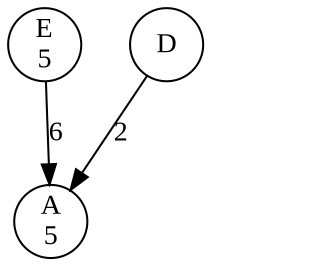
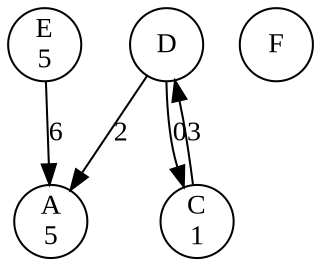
  digraph {
    fontname="Liberation Serif"
    node [fixedsize=true fontname="Liberation Serif" shape=circle]
    edge [fontname="Liberation Serif"]
    n1 [label="A\n5" width=0.5]
    n2 [label="E\n5" width=0.5]
+   n3 [label="C\n1" width=0.5]
    n4 [label="D\n" width=0.5]
+   n5 [label="F\n" width=0.5]
    n2 -> n1 [label=6]
+   n3 -> n4 [label=3]
    n4 -> n1 [label=2]
+   n4 -> n3 [label=0]
  }
